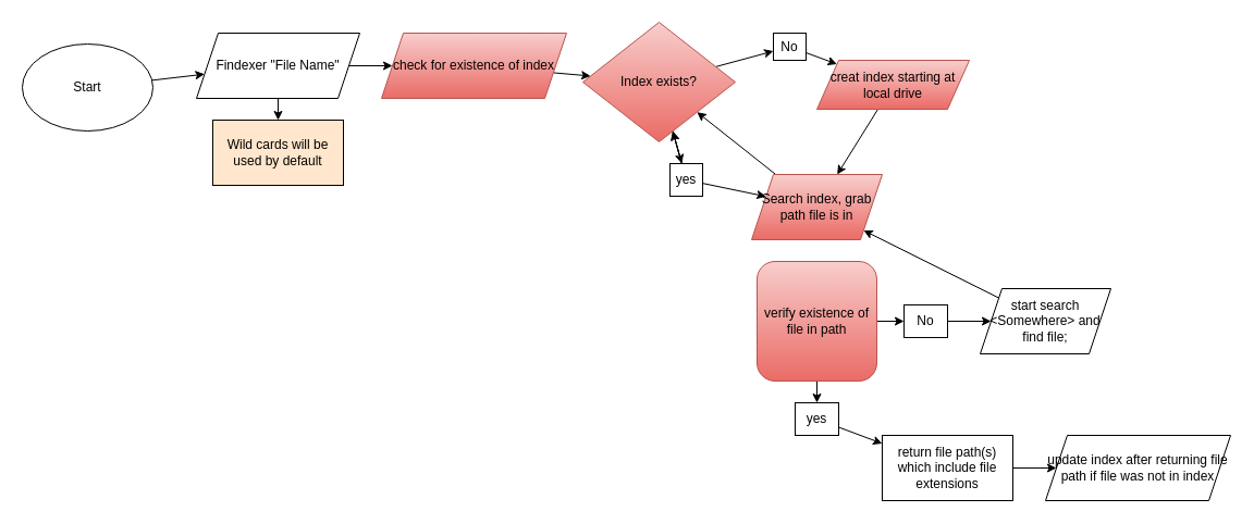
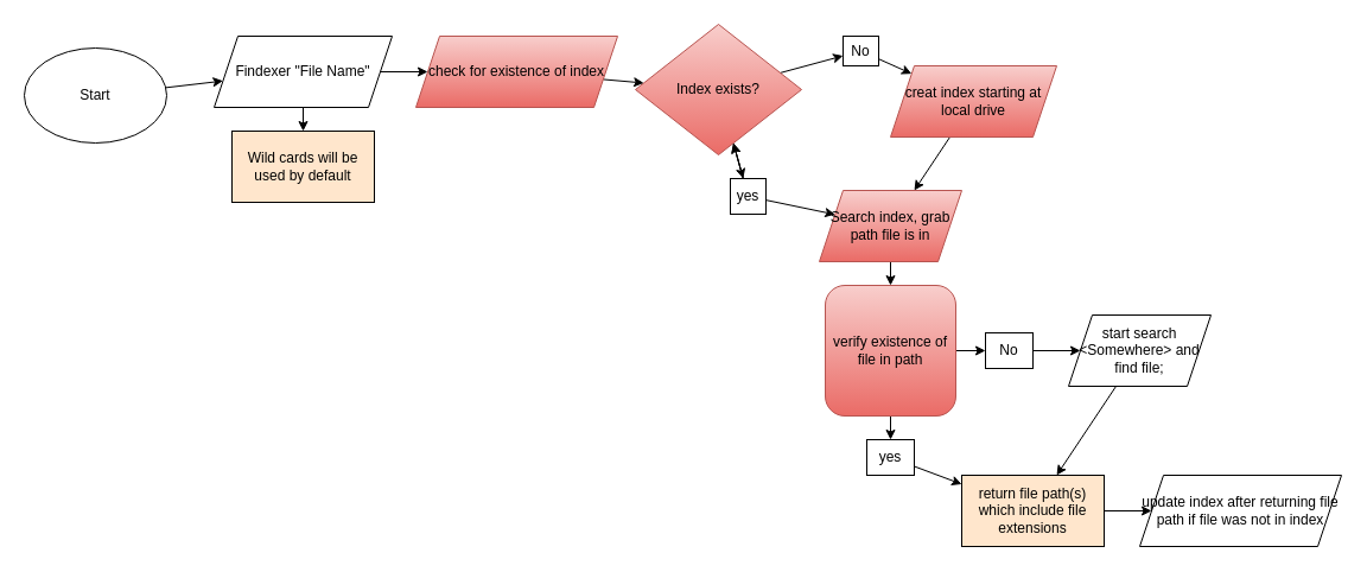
  <mxCell id="0" />
  <mxCell id="1" parent="0" />
  <mxCell id="2" value="" style="edgeStyle=none;html=1;" edge="1" parent="1" source="3" target="6"><mxGeometry relative="1" as="geometry" /></mxCell>
  <mxCell id="3" value="Start&lt;br&gt;" style="ellipse;whiteSpace=wrap;html=1;" vertex="1" parent="1"><mxGeometry x="20" y="40" width="120" height="80" as="geometry" /></mxCell>
  <mxCell id="4" value="" style="edgeStyle=none;html=1;entryX=0;entryY=0.5;entryDx=0;entryDy=0;" edge="1" parent="1" source="6" target="11"><mxGeometry relative="1" as="geometry"><mxPoint x="360" y="60" as="targetPoint" /></mxGeometry></mxCell>
  <mxCell id="5" value="" style="edgeStyle=none;html=1;" edge="1" parent="1" source="6" target="32"><mxGeometry relative="1" as="geometry" /></mxCell>
  <mxCell id="6" value="Findexer &quot;File Name&quot;" style="shape=parallelogram;perimeter=parallelogramPerimeter;whiteSpace=wrap;html=1;fixedSize=1;" vertex="1" parent="1"><mxGeometry x="180" y="30" width="150" height="60" as="geometry" /></mxCell>
  <mxCell id="7" value="" style="edgeStyle=none;html=1;" edge="1" parent="1" source="9" target="13"><mxGeometry relative="1" as="geometry" /></mxCell>
  <mxCell id="8" value="" style="edgeStyle=none;html=1;" edge="1" parent="1" source="9" target="19"><mxGeometry relative="1" as="geometry" /></mxCell>
  <mxCell id="9" value="Index exists?" style="rhombus;whiteSpace=wrap;html=1;fillColor=#f8cecc;gradientColor=#ea6b66;strokeColor=#b85450;" vertex="1" parent="1"><mxGeometry x="535" y="20" width="140" height="110" as="geometry" /></mxCell>
  <mxCell id="10" value="" style="edgeStyle=none;html=1;" edge="1" parent="1" source="11" target="9"><mxGeometry relative="1" as="geometry" /></mxCell>
  <mxCell id="11" value="check for existence of index" style="shape=parallelogram;perimeter=parallelogramPerimeter;whiteSpace=wrap;html=1;fixedSize=1;fillColor=#f8cecc;gradientColor=#ea6b66;strokeColor=#b85450;" vertex="1" parent="1"><mxGeometry x="350" y="30" width="170" height="60" as="geometry" /></mxCell>
  <mxCell id="12" value="" style="edgeStyle=none;html=1;" edge="1" parent="1" source="13" target="15"><mxGeometry relative="1" as="geometry" /></mxCell>
  <mxCell id="13" value="No" style="whiteSpace=wrap;html=1;" vertex="1" parent="1"><mxGeometry x="710" y="30" width="30" height="25" as="geometry" /></mxCell>
  <mxCell id="14" value="" style="edgeStyle=none;html=1;" edge="1" parent="1" source="15" target="21"><mxGeometry relative="1" as="geometry" /></mxCell>
- <mxCell id="15" value="creat index starting at local drive" style="shape=parallelogram;perimeter=parallelogramPerimeter;whiteSpace=wrap;html=1;fixedSize=1;fillColor=#f8cecc;gradientColor=#ea6b66;strokeColor=#b85450;" vertex="1" parent="1"><mxGeometry x="750" y="55" width="140" height="45" as="geometry" /></mxCell>
+ <mxCell id="15" value="creat index starting at local drive" style="shape=parallelogram;perimeter=parallelogramPerimeter;whiteSpace=wrap;html=1;fixedSize=1;fillColor=#f8cecc;gradientColor=#ea6b66;strokeColor=#b85450;" vertex="1" parent="1"><mxGeometry x="750" y="55" width="140" height="60" as="geometry" /></mxCell>
  <mxCell id="16" value="" style="edgeStyle=none;html=1;" edge="1" parent="1" source="19" target="9"><mxGeometry relative="1" as="geometry" /></mxCell>
  <mxCell id="17" value="" style="edgeStyle=none;html=1;" edge="1" parent="1" source="19" target="9"><mxGeometry relative="1" as="geometry" /></mxCell>
  <mxCell id="18" value="" style="edgeStyle=none;html=1;" edge="1" parent="1" source="19" target="21"><mxGeometry relative="1" as="geometry" /></mxCell>
  <mxCell id="19" value="yes" style="whiteSpace=wrap;html=1;" vertex="1" parent="1"><mxGeometry x="615" y="150" width="30" height="30" as="geometry" /></mxCell>
- <mxCell id="20" value="" style="edgeStyle=none;html=1;" edge="1" parent="1" source="21" target="9"><mxGeometry relative="1" as="geometry"><mxPoint x="750" y="250" as="targetPoint" /></mxGeometry></mxCell>
+ <mxCell id="20" value="" style="edgeStyle=none;html=1;entryX=0.5;entryY=0;entryDx=0;entryDy=0;" edge="1" parent="1" source="21" target="24"><mxGeometry relative="1" as="geometry"><mxPoint x="750" y="250" as="targetPoint" /></mxGeometry></mxCell>
  <mxCell id="21" value="Search index, grab path file is in" style="shape=parallelogram;perimeter=parallelogramPerimeter;whiteSpace=wrap;html=1;fixedSize=1;fillColor=#f8cecc;gradientColor=#ea6b66;strokeColor=#b85450;" vertex="1" parent="1"><mxGeometry x="690" y="160" width="120" height="60" as="geometry" /></mxCell>
  <mxCell id="22" value="" style="edgeStyle=none;html=1;" edge="1" parent="1" source="24" target="26"><mxGeometry relative="1" as="geometry" /></mxCell>
  <mxCell id="23" value="" style="edgeStyle=none;html=1;" edge="1" parent="1" source="24" target="28"><mxGeometry relative="1" as="geometry" /></mxCell>
  <mxCell id="24" value="verify existence of file in path" style="whiteSpace=wrap;html=1;fillColor=#f8cecc;gradientColor=#ea6b66;strokeColor=#b85450;rounded=1;" vertex="1" parent="1"><mxGeometry x="695" y="240" width="110" height="110" as="geometry" /></mxCell>
  <mxCell id="25" value="" style="edgeStyle=none;html=1;" edge="1" parent="1" source="26" target="30"><mxGeometry relative="1" as="geometry" /></mxCell>
  <mxCell id="26" value="No" style="rounded=0;whiteSpace=wrap;html=1;" vertex="1" parent="1"><mxGeometry x="830" y="280" width="40" height="30" as="geometry" /></mxCell>
  <mxCell id="27" value="" style="edgeStyle=none;html=1;" edge="1" parent="1" source="28" target="34"><mxGeometry relative="1" as="geometry" /></mxCell>
  <mxCell id="28" value="yes" style="rounded=0;whiteSpace=wrap;html=1;" vertex="1" parent="1"><mxGeometry x="730" y="370" width="40" height="30" as="geometry" /></mxCell>
- <mxCell id="29" value="" style="edgeStyle=none;html=1;" edge="1" parent="1" source="30" target="21"><mxGeometry relative="1" as="geometry" /></mxCell>
+ <mxCell id="29" value="" style="edgeStyle=none;html=1;" edge="1" parent="1" source="30" target="34"><mxGeometry relative="1" as="geometry" /></mxCell>
  <mxCell id="30" value="start search &amp;lt;Somewhere&amp;gt; and find file;" style="shape=parallelogram;perimeter=parallelogramPerimeter;whiteSpace=wrap;html=1;fixedSize=1;" vertex="1" parent="1"><mxGeometry x="900" y="265" width="120" height="60" as="geometry" /></mxCell>
  <mxCell id="31" value="update index after returning file path if file was not in index" style="shape=parallelogram;perimeter=parallelogramPerimeter;whiteSpace=wrap;html=1;fixedSize=1;" vertex="1" parent="1"><mxGeometry x="960" y="400" width="170" height="60" as="geometry" /></mxCell>
  <mxCell id="32" value="Wild cards will be used by default" style="whiteSpace=wrap;html=1;fillColor=#ffe6cc;" vertex="1" parent="1"><mxGeometry x="195" y="110" width="120" height="60" as="geometry" /></mxCell>
  <mxCell id="33" value="" style="edgeStyle=none;html=1;" edge="1" parent="1" source="34" target="31"><mxGeometry relative="1" as="geometry" /></mxCell>
- <mxCell id="34" value="return file path(s) which include file extensions" style="rounded=0;whiteSpace=wrap;html=1;" vertex="1" parent="1"><mxGeometry x="810" y="400" width="120" height="60" as="geometry" /></mxCell>
+ <mxCell id="34" value="return file path(s) which include file extensions" style="rounded=0;whiteSpace=wrap;html=1;fillColor=#ffe6cc;" vertex="1" parent="1"><mxGeometry x="810" y="400" width="120" height="60" as="geometry" /></mxCell>
